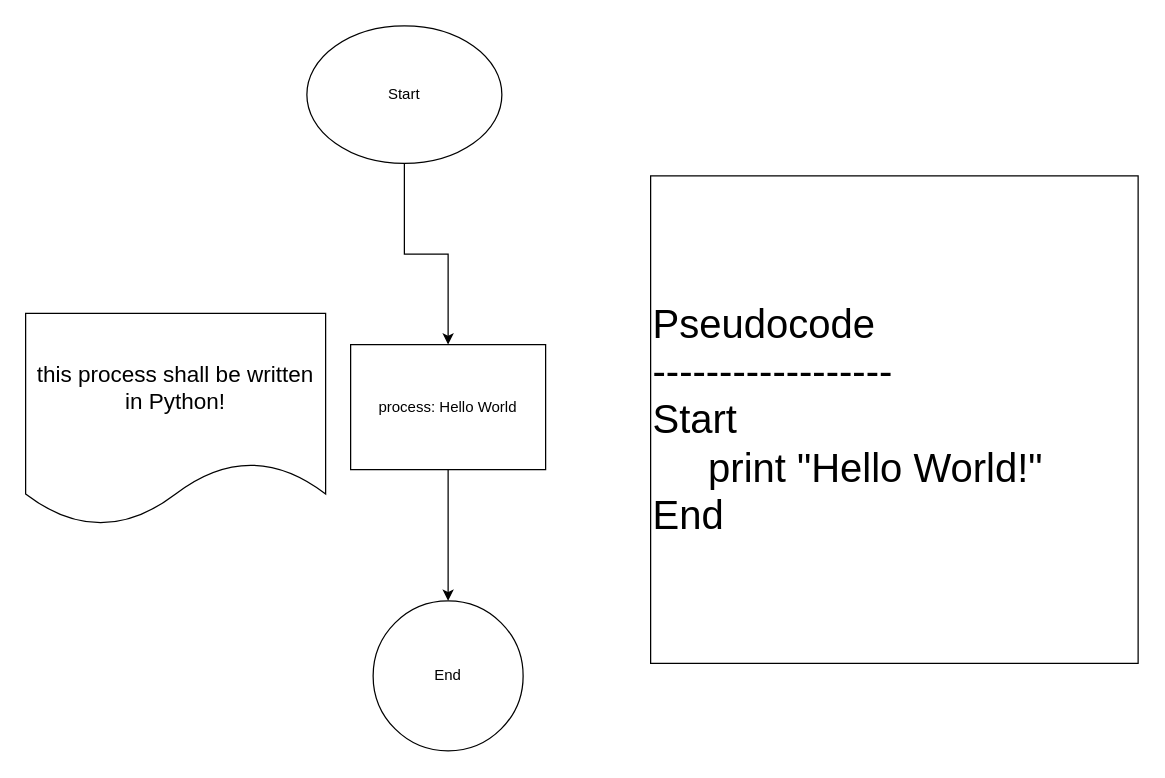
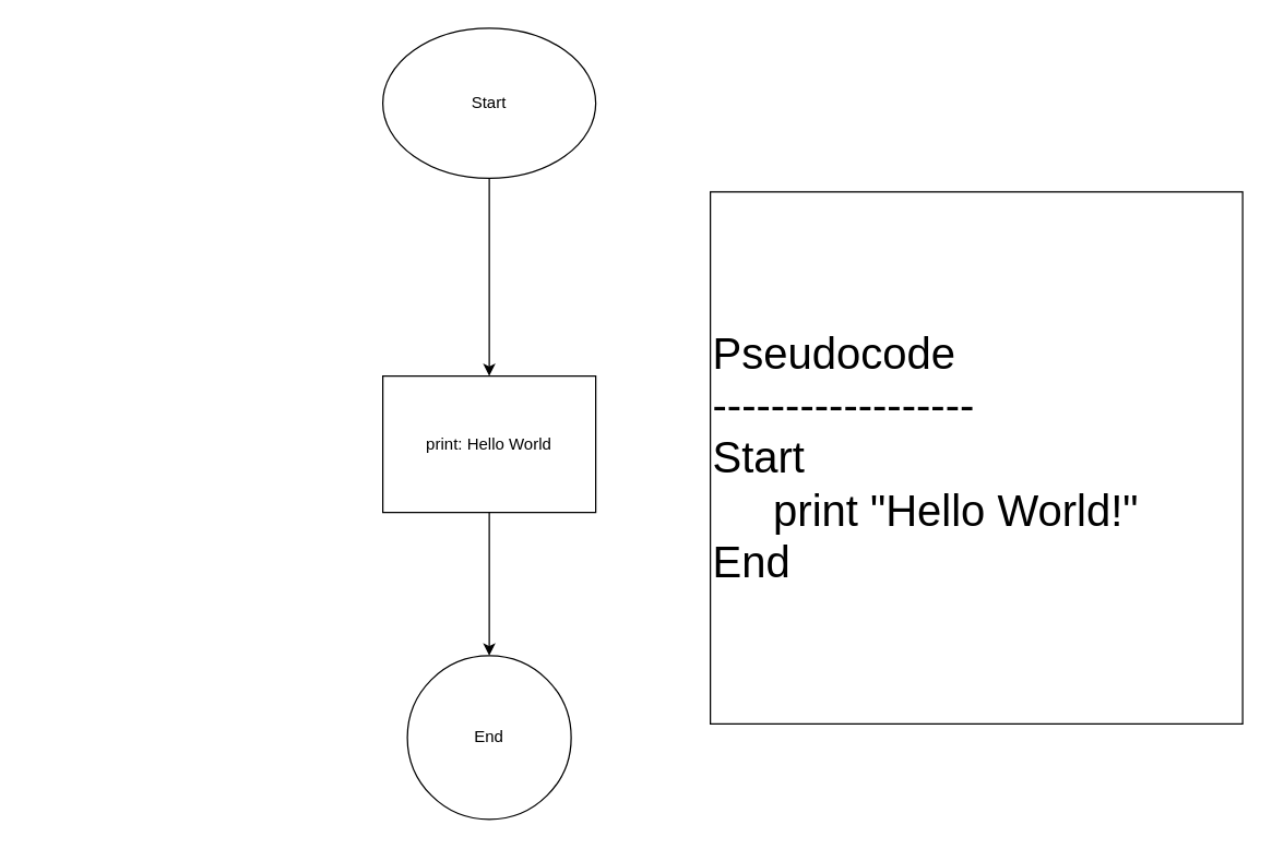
  <mxCell id="0" />
  <mxCell id="1" parent="0" />
  <mxCell id="2" style="edgeStyle=orthogonalEdgeStyle;rounded=0;orthogonalLoop=1;jettySize=auto;html=1;" edge="1" parent="1" source="3" target="5"><mxGeometry relative="1" as="geometry" /></mxCell>
- <mxCell id="3" value="Start" style="ellipse;whiteSpace=wrap;html=1;" vertex="1" parent="1"><mxGeometry x="245" y="20" width="156" height="110" as="geometry" /></mxCell>
+ <mxCell id="3" value="Start" style="ellipse;whiteSpace=wrap;html=1;" vertex="1" parent="1"><mxGeometry x="280" y="20" width="156" height="110" as="geometry" /></mxCell>
  <mxCell id="4" style="edgeStyle=orthogonalEdgeStyle;rounded=0;orthogonalLoop=1;jettySize=auto;html=1;entryX=0.5;entryY=0;entryDx=0;entryDy=0;" edge="1" parent="1" source="5" target="6"><mxGeometry relative="1" as="geometry" /></mxCell>
- <mxCell id="5" value="process: Hello World" style="rounded=0;whiteSpace=wrap;html=1;" vertex="1" parent="1"><mxGeometry x="280" y="275" width="156" height="100" as="geometry" /></mxCell>
+ <mxCell id="5" value="print: Hello World" style="rounded=0;whiteSpace=wrap;html=1;" vertex="1" parent="1"><mxGeometry x="280" y="275" width="156" height="100" as="geometry" /></mxCell>
  <mxCell id="6" value="End" style="ellipse;whiteSpace=wrap;html=1;aspect=fixed;" vertex="1" parent="1"><mxGeometry x="298" y="480" width="120" height="120" as="geometry" /></mxCell>
- <mxCell id="7" value="&lt;span style=&quot;font-size: 18px;&quot;&gt;this process shall be written in Python!&lt;/span&gt;" style="shape=document;whiteSpace=wrap;html=1;boundedLbl=1;" vertex="1" parent="1"><mxGeometry x="20" y="250" width="240" height="170" as="geometry" /></mxCell>
  <mxCell id="8" value="Pseudocode&lt;div&gt;------------------&lt;/div&gt;&lt;div&gt;Start&lt;/div&gt;&lt;div&gt;&amp;nbsp; &amp;nbsp; &amp;nbsp;print &quot;Hello World!&quot;&lt;/div&gt;&lt;div&gt;End&lt;/div&gt;" style="whiteSpace=wrap;html=1;aspect=fixed;align=left;fontSize=32;" vertex="1" parent="1"><mxGeometry x="520" y="140" width="390" height="390" as="geometry" /></mxCell>
